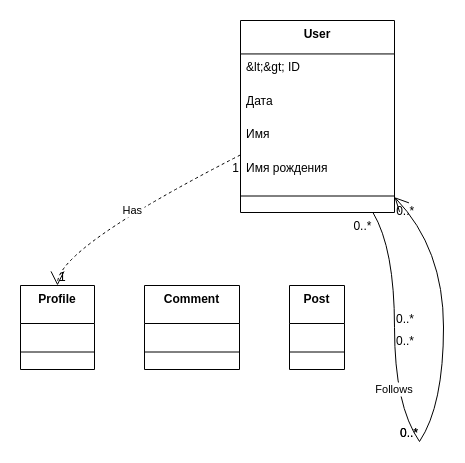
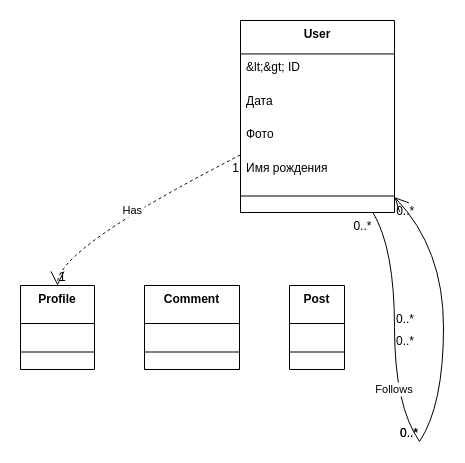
  <mxCell id="0" />
  <mxCell id="1" parent="0" />
  <mxCell id="2" value="User" style="swimlane;fontStyle=1;align=center;verticalAlign=top;childLayout=stackLayout;horizontal=1;startSize=33.455;horizontalStack=0;resizeParent=1;resizeParentMax=0;resizeLast=0;collapsible=0;marginBottom=0;" vertex="1" parent="1"><mxGeometry x="240" y="20" width="154" height="192" as="geometry" /></mxCell>
  <mxCell id="3" value="&amp;lt;&amp;gt; ID" style="text;strokeColor=none;fillColor=none;align=left;verticalAlign=top;spacingLeft=4;spacingRight=4;overflow=hidden;rotatable=0;points=[[0,0.5],[1,0.5]];portConstraint=eastwest;" vertex="1" parent="2"><mxGeometry y="33" width="154" height="33" as="geometry" /></mxCell>
  <mxCell id="4" value="Дата" style="text;strokeColor=none;fillColor=none;align=left;verticalAlign=top;spacingLeft=4;spacingRight=4;overflow=hidden;rotatable=0;points=[[0,0.5],[1,0.5]];portConstraint=eastwest;" vertex="1" parent="2"><mxGeometry y="67" width="154" height="33" as="geometry" /></mxCell>
- <mxCell id="5" value="Имя" style="text;strokeColor=none;fillColor=none;align=left;verticalAlign=top;spacingLeft=4;spacingRight=4;overflow=hidden;rotatable=0;points=[[0,0.5],[1,0.5]];portConstraint=eastwest;" vertex="1" parent="2"><mxGeometry y="100" width="154" height="33" as="geometry" /></mxCell>
+ <mxCell id="5" value="Фото" style="text;strokeColor=none;fillColor=none;align=left;verticalAlign=top;spacingLeft=4;spacingRight=4;overflow=hidden;rotatable=0;points=[[0,0.5],[1,0.5]];portConstraint=eastwest;" vertex="1" parent="2"><mxGeometry y="100" width="154" height="33" as="geometry" /></mxCell>
  <mxCell id="6" value="Имя рождения" style="text;strokeColor=none;fillColor=none;align=left;verticalAlign=top;spacingLeft=4;spacingRight=4;overflow=hidden;rotatable=0;points=[[0,0.5],[1,0.5]];portConstraint=eastwest;" vertex="1" parent="2"><mxGeometry y="134" width="154" height="33" as="geometry" /></mxCell>
  <mxCell id="7" style="line;strokeWidth=1;fillColor=none;align=left;verticalAlign=middle;spacingTop=-1;spacingLeft=3;spacingRight=3;rotatable=0;labelPosition=right;points=[];portConstraint=eastwest;strokeColor=inherit;" vertex="1" parent="2"><mxGeometry y="167" width="154" height="17" as="geometry" /></mxCell>
  <mxCell id="8" value="Profile" style="swimlane;fontStyle=1;align=center;verticalAlign=top;childLayout=stackLayout;horizontal=1;startSize=38;horizontalStack=0;resizeParent=1;resizeParentMax=0;resizeLast=0;collapsible=0;marginBottom=0;" vertex="1" parent="1"><mxGeometry x="20" y="285" width="74" height="84" as="geometry" /></mxCell>
  <mxCell id="9" style="line;strokeWidth=1;fillColor=none;align=left;verticalAlign=middle;spacingTop=-1;spacingLeft=3;spacingRight=3;rotatable=0;labelPosition=right;points=[];portConstraint=eastwest;strokeColor=inherit;" vertex="1" parent="8"><mxGeometry y="57" width="74" height="19" as="geometry" /></mxCell>
  <mxCell id="10" value="Comment" style="swimlane;fontStyle=1;align=center;verticalAlign=top;childLayout=stackLayout;horizontal=1;startSize=38;horizontalStack=0;resizeParent=1;resizeParentMax=0;resizeLast=0;collapsible=0;marginBottom=0;" vertex="1" parent="1"><mxGeometry x="144" y="285" width="95" height="84" as="geometry" /></mxCell>
  <mxCell id="11" style="line;strokeWidth=1;fillColor=none;align=left;verticalAlign=middle;spacingTop=-1;spacingLeft=3;spacingRight=3;rotatable=0;labelPosition=right;points=[];portConstraint=eastwest;strokeColor=inherit;" vertex="1" parent="10"><mxGeometry y="57" width="95" height="19" as="geometry" /></mxCell>
  <mxCell id="12" value="Post" style="swimlane;fontStyle=1;align=center;verticalAlign=top;childLayout=stackLayout;horizontal=1;startSize=38;horizontalStack=0;resizeParent=1;resizeParentMax=0;resizeLast=0;collapsible=0;marginBottom=0;" vertex="1" parent="1"><mxGeometry x="289" y="285" width="55" height="84" as="geometry" /></mxCell>
  <mxCell id="13" style="line;strokeWidth=1;fillColor=none;align=left;verticalAlign=middle;spacingTop=-1;spacingLeft=3;spacingRight=3;rotatable=0;labelPosition=right;points=[];portConstraint=eastwest;strokeColor=inherit;" vertex="1" parent="12"><mxGeometry y="57" width="55" height="19" as="geometry" /></mxCell>
  <mxCell id="14" value="" style="whiteSpace=wrap;strokeWidth=2;" vertex="1" parent="1"><mxGeometry x="394" y="327" as="geometry" /></mxCell>
  <mxCell id="15" value="" style="whiteSpace=wrap;strokeWidth=2;" vertex="1" parent="1"><mxGeometry x="419" y="441" as="geometry" /></mxCell>
  <mxCell id="16" value="Has" style="curved=1;startArrow=none;endArrow=open;endSize=12;exitX=0;exitY=0.7;entryX=0.5;entryY=0;dashed=1;" edge="1" parent="1" source="2" target="8"><mxGeometry relative="1" as="geometry"><Array as="points"><mxPoint x="57" y="248" /></Array></mxGeometry></mxCell>
  <mxCell id="17" value="1" style="edgeLabel;resizable=0;labelBackgroundColor=none;fontSize=12;align=right;verticalAlign=top;" vertex="1" parent="16"><mxGeometry x="-1" relative="1" as="geometry" /></mxCell>
  <mxCell id="18" value="1" style="edgeLabel;resizable=0;labelBackgroundColor=none;fontSize=12;align=left;verticalAlign=bottom;" vertex="1" parent="16"><mxGeometry x="1" relative="1" as="geometry" /></mxCell>
  <mxCell id="19" value="" style="curved=1;startArrow=none;endArrow=none;exitX=0.86;exitY=1;entryX=Infinity;entryY=-Infinity;" edge="1" parent="1" source="2" target="14"><mxGeometry relative="1" as="geometry"><Array as="points"><mxPoint x="394" y="248" /></Array></mxGeometry></mxCell>
  <mxCell id="20" value="0..*" style="edgeLabel;resizable=0;labelBackgroundColor=none;fontSize=12;align=right;verticalAlign=top;" vertex="1" parent="19"><mxGeometry x="-1" relative="1" as="geometry" /></mxCell>
  <mxCell id="21" value="0..*" style="edgeLabel;resizable=0;labelBackgroundColor=none;fontSize=12;align=left;verticalAlign=bottom;" vertex="1" parent="19"><mxGeometry x="1" relative="1" as="geometry" /></mxCell>
  <mxCell id="22" value="Follows" style="curved=1;startArrow=none;endArrow=none;exitX=Infinity;exitY=-Infinity;entryX=-Infinity;entryY=Infinity;" edge="1" parent="1" source="14" target="15"><mxGeometry relative="1" as="geometry"><Array as="points"><mxPoint x="394" y="405" /></Array></mxGeometry></mxCell>
  <mxCell id="23" value="0..*" style="edgeLabel;resizable=0;labelBackgroundColor=none;fontSize=12;align=left;verticalAlign=top;" vertex="1" parent="22"><mxGeometry x="-1" relative="1" as="geometry" /></mxCell>
  <mxCell id="24" value="0..*" style="edgeLabel;resizable=0;labelBackgroundColor=none;fontSize=12;align=right;verticalAlign=bottom;" vertex="1" parent="22"><mxGeometry x="1" relative="1" as="geometry" /></mxCell>
  <mxCell id="25" value="" style="curved=1;startArrow=none;endArrow=open;endSize=12;exitX=-Infinity;exitY=Infinity;entryX=1;entryY=0.92;" edge="1" parent="1" source="15" target="2"><mxGeometry relative="1" as="geometry"><Array as="points"><mxPoint x="443" y="405" /><mxPoint x="443" y="248" /></Array></mxGeometry></mxCell>
  <mxCell id="26" value="0..*" style="edgeLabel;resizable=0;labelBackgroundColor=none;fontSize=12;align=right;verticalAlign=bottom;" vertex="1" parent="25"><mxGeometry x="-1" relative="1" as="geometry" /></mxCell>
  <mxCell id="27" value="0..*" style="edgeLabel;resizable=0;labelBackgroundColor=none;fontSize=12;align=left;verticalAlign=top;" vertex="1" parent="25"><mxGeometry x="1" relative="1" as="geometry" /></mxCell>
